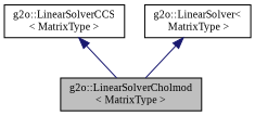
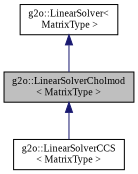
  digraph {
    fontname="Liberation Serif"
    node [color=black fillcolor=white fontname="Liberation Serif" fontsize=10 shape=record style=filled]
    edge [color=midnightblue dir=back fontname="Liberation Serif" fontsize=10 labelfontname=Helvetica labelfontsize=10 style=solid]
    n1 [fillcolor=grey75 fontcolor=black height=0.2 label="g2o::LinearSolverCholmod\l\< MatrixType \>" width=0.4]
    n2 [height=0.2 label="g2o::LinearSolverCCS\l\< MatrixType \>" width=0.4]
    n3 [height=0.2 label="g2o::LinearSolver\<\l MatrixType \>" width=0.4]
-   n2 -> n1
+   n1 -> n2
    n3 -> n1
  }
